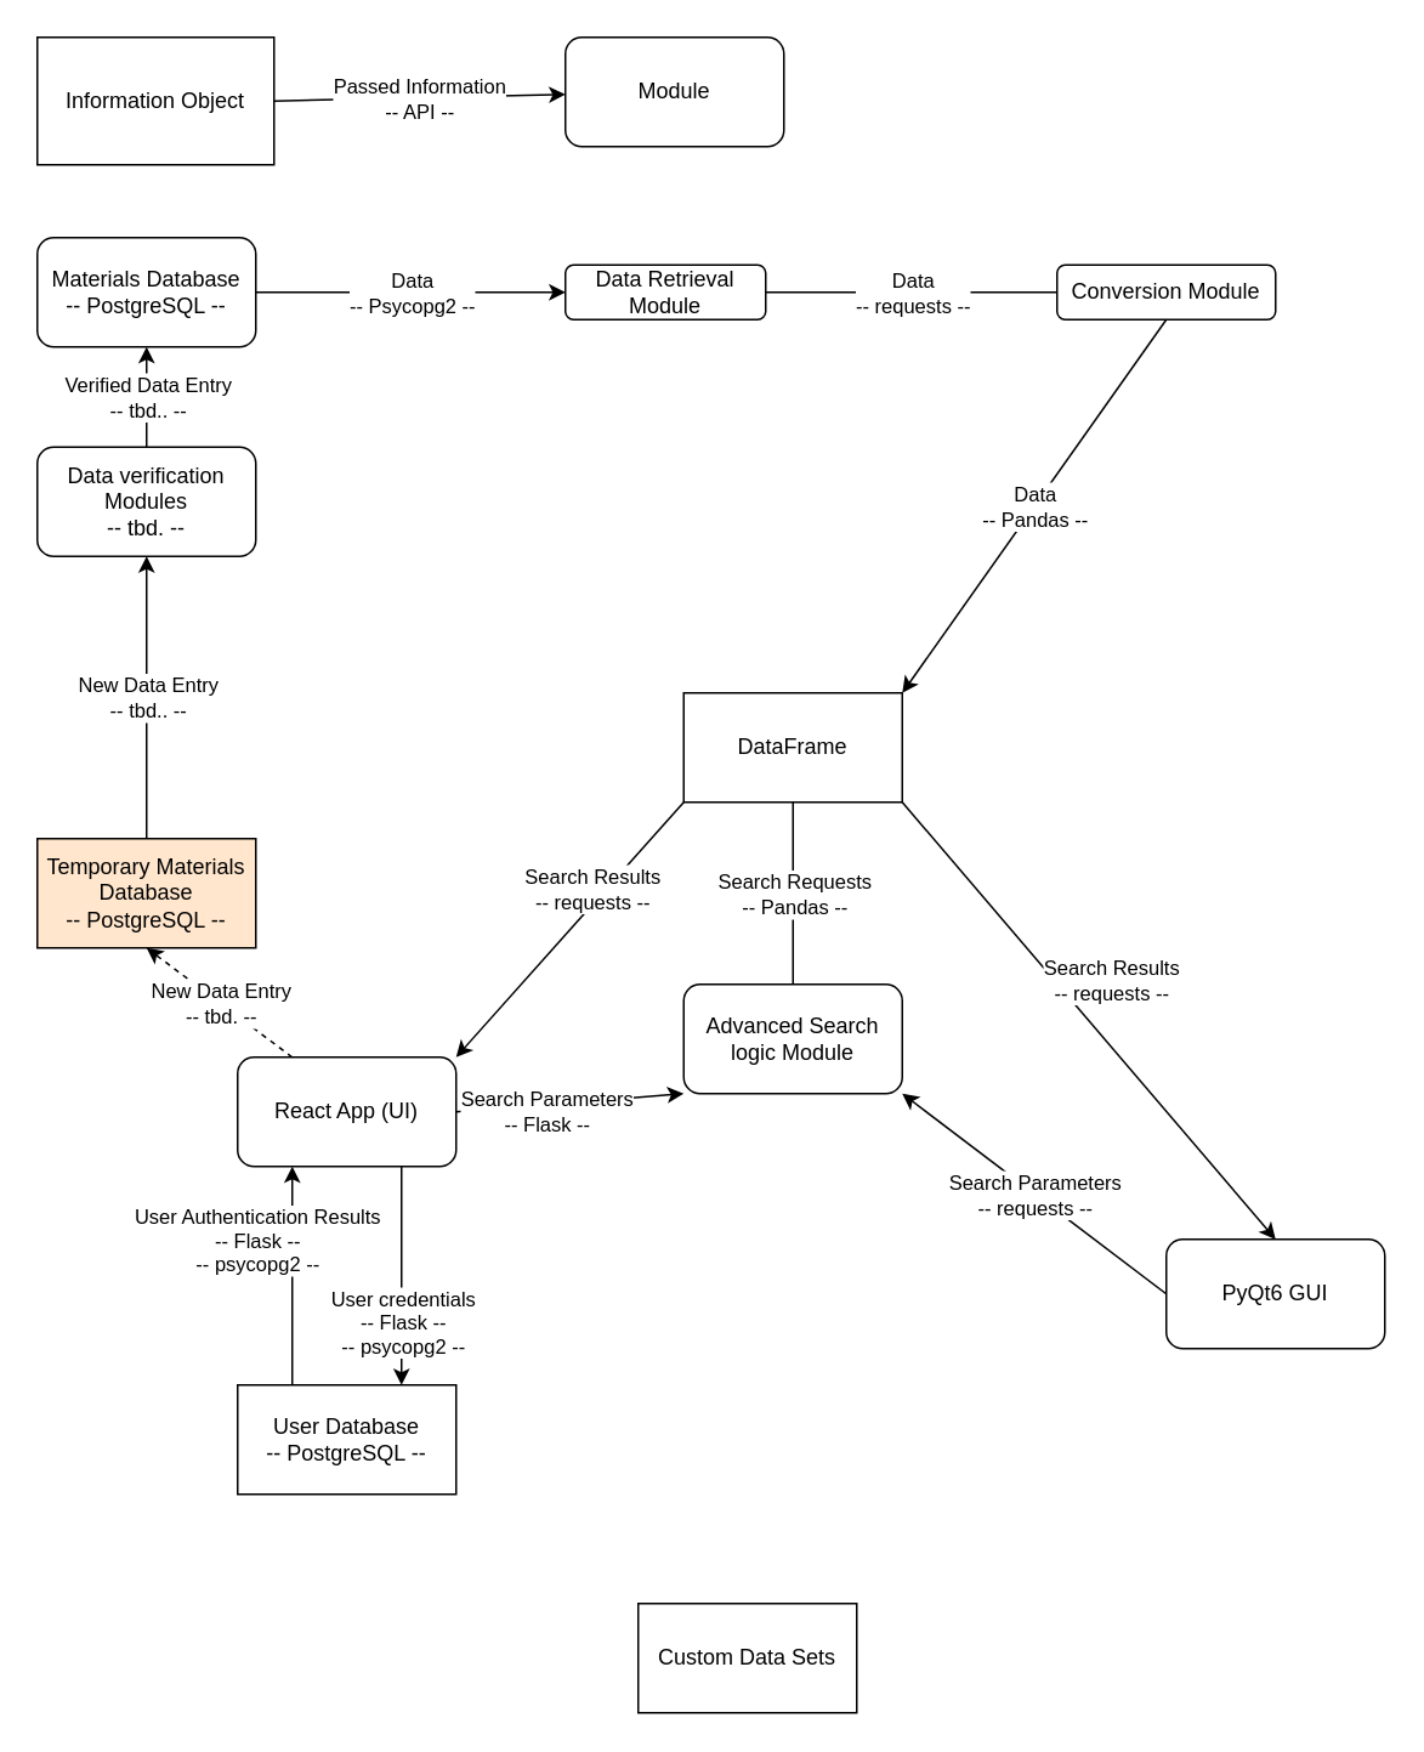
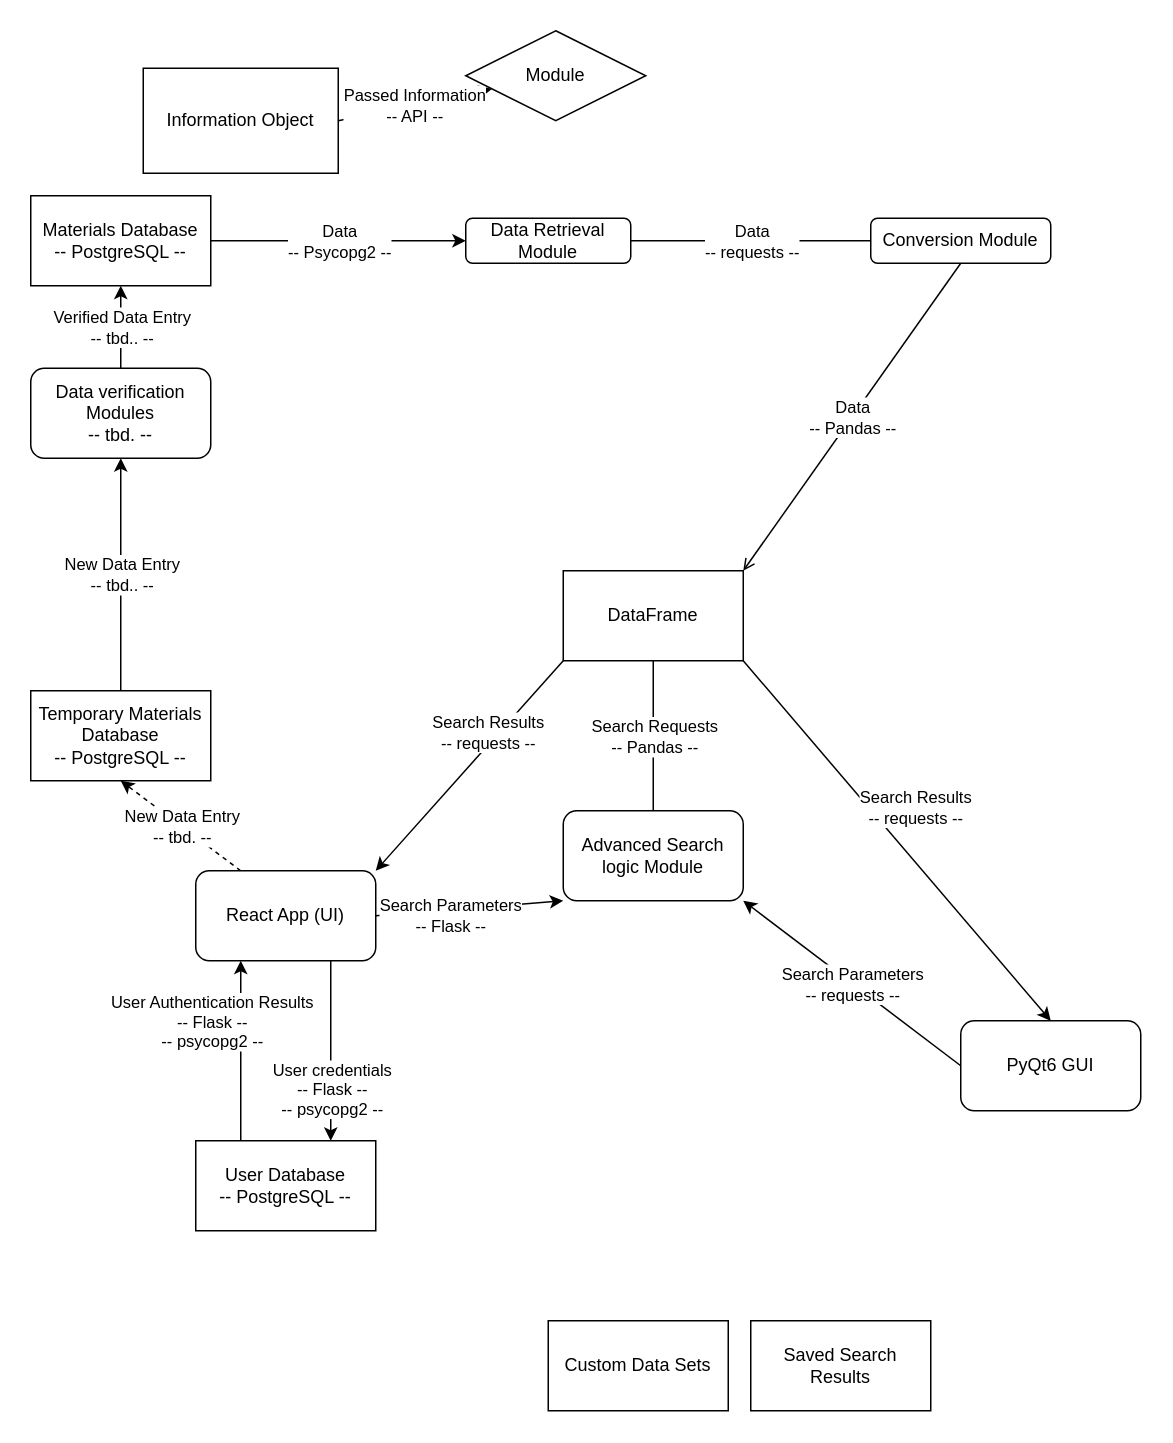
  <mxCell id="0" />
  <mxCell id="1" parent="0" />
  <mxCell id="2" value="Data Retrieval Module" style="rounded=1;whiteSpace=wrap;html=1;" vertex="1" parent="1"><mxGeometry x="310" y="145" width="110" height="30" as="geometry" /></mxCell>
  <mxCell id="3" value="Conversion Module" style="rounded=1;whiteSpace=wrap;html=1;" vertex="1" parent="1"><mxGeometry x="580" y="145" width="120" height="30" as="geometry" /></mxCell>
- <mxCell id="4" value="Materials Database&lt;br&gt;-- PostgreSQL --" style="whiteSpace=wrap;html=1;rounded=1;" vertex="1" parent="1"><mxGeometry x="20" y="130" width="120" height="60" as="geometry" /></mxCell>
+ <mxCell id="4" value="Materials Database&lt;br&gt;-- PostgreSQL --" style="rounded=0;whiteSpace=wrap;html=1;" vertex="1" parent="1"><mxGeometry x="20" y="130" width="120" height="60" as="geometry" /></mxCell>
  <mxCell id="5" value="DataFrame" style="rounded=0;whiteSpace=wrap;html=1;" vertex="1" parent="1"><mxGeometry x="375" y="380" width="120" height="60" as="geometry" /></mxCell>
  <mxCell id="6" value="Advanced Search logic Module" style="rounded=1;whiteSpace=wrap;html=1;" vertex="1" parent="1"><mxGeometry x="375" y="540" width="120" height="60" as="geometry" /></mxCell>
  <mxCell id="7" value="React App (UI)" style="rounded=1;whiteSpace=wrap;html=1;" vertex="1" parent="1"><mxGeometry x="130" y="580" width="120" height="60" as="geometry" /></mxCell>
  <mxCell id="8" value="PyQt6 GUI" style="rounded=1;whiteSpace=wrap;html=1;" vertex="1" parent="1"><mxGeometry x="640" y="680" width="120" height="60" as="geometry" /></mxCell>
  <mxCell id="9" value="" style="endArrow=classic;html=1;rounded=0;exitX=1;exitY=0.5;exitDx=0;exitDy=0;entryX=0;entryY=0.5;entryDx=0;entryDy=0;" edge="1" parent="1" source="4" target="2"><mxGeometry relative="1" as="geometry"><mxPoint x="191" as="sourcePoint" y="160" /><mxPoint x="261" as="targetPoint" y="160" /></mxGeometry></mxCell>
  <mxCell id="10" value="Data&lt;br&gt;-- Psycopg2 --" style="edgeLabel;resizable=0;html=1;align=center;verticalAlign=middle;" connectable="0" vertex="1" parent="9"><mxGeometry relative="1" as="geometry" /></mxCell>
  <mxCell id="11" value="" style="endArrow=none;html=1;rounded=0;exitX=1;exitY=0.5;exitDx=0;exitDy=0;entryX=0;entryY=0.5;entryDx=0;entryDy=0;" edge="1" parent="1" source="2" target="3"><mxGeometry relative="1" as="geometry"><mxPoint x="240" y="220" as="sourcePoint" /><mxPoint x="340" y="220" as="targetPoint" /></mxGeometry></mxCell>
  <mxCell id="12" value="Data&lt;br&gt;-- requests --" style="edgeLabel;resizable=0;html=1;align=center;verticalAlign=middle;" connectable="0" vertex="1" parent="11"><mxGeometry relative="1" as="geometry"><mxPoint as="offset" /></mxGeometry></mxCell>
- <mxCell id="13" value="" style="endArrow=classic;html=1;rounded=0;exitX=0.5;exitY=1;exitDx=0;exitDy=0;entryX=1;entryY=0;entryDx=0;entryDy=0;" edge="1" parent="1" source="3" target="5"><mxGeometry relative="1" as="geometry"><mxPoint x="250" y="380" as="sourcePoint" /><mxPoint x="350" y="380" as="targetPoint" /></mxGeometry></mxCell>
+ <mxCell id="13" value="" style="endArrow=open;html=1;rounded=0;exitX=0.5;exitY=1;exitDx=0;exitDy=0;entryX=1;entryY=0;entryDx=0;entryDy=0;" edge="1" parent="1" source="3" target="5"><mxGeometry relative="1" as="geometry"><mxPoint x="250" y="380" as="sourcePoint" /><mxPoint x="350" y="380" as="targetPoint" /></mxGeometry></mxCell>
  <mxCell id="14" value="Data&lt;br&gt;-- Pandas --" style="edgeLabel;resizable=0;html=1;align=center;verticalAlign=middle;" connectable="0" vertex="1" parent="13"><mxGeometry relative="1" as="geometry" /></mxCell>
  <mxCell id="15" value="" style="endArrow=none;html=1;rounded=0;exitX=0.5;exitY=0;exitDx=0;exitDy=0;entryX=0.5;entryY=1;entryDx=0;entryDy=0;" edge="1" parent="1" source="6" target="5"><mxGeometry relative="1" as="geometry"><mxPoint x="687" y="390" as="sourcePoint" /><mxPoint x="787" y="390" as="targetPoint" /></mxGeometry></mxCell>
  <mxCell id="16" value="Search Requests&lt;br&gt;-- Pandas --" style="edgeLabel;resizable=0;html=1;align=center;verticalAlign=middle;" connectable="0" vertex="1" parent="15"><mxGeometry relative="1" as="geometry" /></mxCell>
  <mxCell id="17" value="" style="endArrow=classic;html=1;rounded=0;exitX=1;exitY=0.5;exitDx=0;exitDy=0;" edge="1" parent="1" source="19" target="20"><mxGeometry relative="1" as="geometry"><mxPoint x="120" y="40" as="sourcePoint" /><mxPoint x="330" y="40" as="targetPoint" /></mxGeometry></mxCell>
  <mxCell id="18" value="Passed Information&lt;br&gt;-- API --" style="edgeLabel;resizable=0;html=1;align=center;verticalAlign=middle;" connectable="0" vertex="1" parent="17"><mxGeometry relative="1" as="geometry" /></mxCell>
- <mxCell id="19" value="Information Object" style="rounded=0;whiteSpace=wrap;html=1;" vertex="1" parent="1"><mxGeometry x="20" y="20" width="130" height="70" as="geometry" /></mxCell>
- <mxCell id="20" value="Module" style="rounded=1;whiteSpace=wrap;html=1;" vertex="1" parent="1"><mxGeometry x="310" y="20" width="120" height="60" as="geometry" /></mxCell>
+ <mxCell id="19" value="Information Object" style="rounded=0;whiteSpace=wrap;html=1;" vertex="1" parent="1"><mxGeometry x="95" y="45" width="130" height="70" as="geometry" /></mxCell>
+ <mxCell id="20" value="Module" style="rhombus;whiteSpace=wrap;html=1;" vertex="1" parent="1"><mxGeometry x="310" y="20" width="120" height="60" as="geometry" /></mxCell>
  <mxCell id="21" value="" style="endArrow=classic;html=1;rounded=0;exitX=0;exitY=0.5;exitDx=0;exitDy=0;entryX=1;entryY=1;entryDx=0;entryDy=0;" edge="1" parent="1" source="8" target="6"><mxGeometry relative="1" as="geometry"><mxPoint x="787" y="450" as="sourcePoint" /><mxPoint x="887" y="450" as="targetPoint" /></mxGeometry></mxCell>
  <mxCell id="22" value="Search Parameters&lt;br&gt;-- requests --" style="edgeLabel;resizable=0;html=1;align=center;verticalAlign=middle;" connectable="0" vertex="1" parent="21"><mxGeometry relative="1" as="geometry" /></mxCell>
  <mxCell id="23" value="" style="endArrow=classic;html=1;rounded=0;exitX=1;exitY=1;exitDx=0;exitDy=0;" edge="1" parent="1" source="5"><mxGeometry relative="1" as="geometry"><mxPoint x="600" y="450" as="sourcePoint" /><mxPoint x="700" y="680" as="targetPoint" /></mxGeometry></mxCell>
  <mxCell id="24" value="Search Results&lt;br&gt;-- requests --" style="edgeLabel;resizable=0;html=1;align=center;verticalAlign=middle;" connectable="0" vertex="1" parent="23"><mxGeometry relative="1" as="geometry"><mxPoint x="12" y="-23" as="offset" /></mxGeometry></mxCell>
  <mxCell id="25" value="" style="endArrow=classic;html=1;rounded=0;entryX=0.75;entryY=0;entryDx=0;entryDy=0;" edge="1" parent="1" target="27"><mxGeometry x="-0.003" relative="1" as="geometry"><mxPoint x="220" y="640" as="sourcePoint" /><mxPoint x="-30" y="710" as="targetPoint" /><Array as="points" /><mxPoint as="offset" /></mxGeometry></mxCell>
  <mxCell id="26" value="User credentials&lt;br&gt;-- Flask --&lt;br&gt;-- psycopg2 --" style="edgeLabel;resizable=0;html=1;align=center;verticalAlign=middle;" connectable="0" vertex="1" parent="25"><mxGeometry relative="1" as="geometry"><mxPoint y="25" as="offset" /></mxGeometry></mxCell>
  <mxCell id="27" value="User Database&lt;br&gt;-- PostgreSQL --" style="rounded=0;whiteSpace=wrap;html=1;" vertex="1" parent="1"><mxGeometry x="130" y="760" width="120" height="60" as="geometry" /></mxCell>
  <mxCell id="28" value="" style="endArrow=classic;html=1;rounded=0;exitX=1;exitY=0.5;exitDx=0;exitDy=0;entryX=0;entryY=1;entryDx=0;entryDy=0;" edge="1" parent="1" source="7" target="6"><mxGeometry x="-0.003" relative="1" as="geometry"><mxPoint x="520" y="680" as="sourcePoint" /><mxPoint x="520" y="500" as="targetPoint" /><Array as="points" /><mxPoint as="offset" /></mxGeometry></mxCell>
  <mxCell id="29" value="Search Parameters&lt;br&gt;-- Flask --" style="edgeLabel;resizable=0;html=1;align=center;verticalAlign=middle;" connectable="0" vertex="1" parent="28"><mxGeometry relative="1" as="geometry"><mxPoint x="-13" y="5" as="offset" /></mxGeometry></mxCell>
  <mxCell id="30" value="" style="endArrow=classic;html=1;rounded=0;" edge="1" parent="1"><mxGeometry x="-0.003" relative="1" as="geometry"><mxPoint x="160" y="760" as="sourcePoint" /><mxPoint x="160" y="640" as="targetPoint" /><Array as="points" /><mxPoint as="offset" /></mxGeometry></mxCell>
  <mxCell id="31" value="User Authentication Results&lt;br&gt;-- Flask --&lt;br&gt;-- psycopg2 --" style="edgeLabel;resizable=0;html=1;align=center;verticalAlign=middle;" connectable="0" vertex="1" parent="30"><mxGeometry relative="1" as="geometry"><mxPoint x="-20" y="-20" as="offset" /></mxGeometry></mxCell>
  <mxCell id="32" value="" style="endArrow=classic;html=1;rounded=0;exitX=0;exitY=1;exitDx=0;exitDy=0;entryX=1;entryY=0;entryDx=0;entryDy=0;" edge="1" parent="1" source="5" target="7"><mxGeometry relative="1" as="geometry"><mxPoint x="640" y="660" as="sourcePoint" /><mxPoint x="640" y="980" as="targetPoint" /></mxGeometry></mxCell>
  <mxCell id="33" value="Search Results&lt;br&gt;-- requests --" style="edgeLabel;resizable=0;html=1;align=center;verticalAlign=middle;" connectable="0" vertex="1" parent="32"><mxGeometry relative="1" as="geometry"><mxPoint x="12" y="-23" as="offset" /></mxGeometry></mxCell>
  <mxCell id="34" value="" style="endArrow=classic;html=1;rounded=0;exitX=0.25;exitY=0;exitDx=0;exitDy=0;entryX=0.5;entryY=1;entryDx=0;entryDy=0;dashed=1;" edge="1" parent="1" source="7" target="36"><mxGeometry relative="1" as="geometry"><mxPoint x="50" y="500" as="sourcePoint" /><mxPoint x="80" y="530" as="targetPoint" /></mxGeometry></mxCell>
  <mxCell id="35" value="New Data Entry&lt;br&gt;-- tbd. --" style="edgeLabel;resizable=0;html=1;align=center;verticalAlign=middle;" connectable="0" vertex="1" parent="34"><mxGeometry relative="1" as="geometry" /></mxCell>
- <mxCell id="36" value="Temporary Materials Database&lt;br&gt;-- PostgreSQL --" style="rounded=0;whiteSpace=wrap;html=1;fillColor=#ffe6cc;" vertex="1" parent="1"><mxGeometry x="20" y="460" width="120" height="60" as="geometry" /></mxCell>
+ <mxCell id="36" value="Temporary Materials Database&lt;br&gt;-- PostgreSQL --" style="rounded=0;whiteSpace=wrap;html=1;" vertex="1" parent="1"><mxGeometry x="20" y="460" width="120" height="60" as="geometry" /></mxCell>
  <mxCell id="37" value="Data verification&lt;br&gt;Modules&lt;br&gt;-- tbd. --" style="rounded=1;whiteSpace=wrap;html=1;" vertex="1" parent="1"><mxGeometry x="20" y="245" width="120" height="60" as="geometry" /></mxCell>
  <mxCell id="38" value="" style="endArrow=classic;html=1;rounded=0;exitX=0.5;exitY=0;exitDx=0;exitDy=0;entryX=0.5;entryY=1;entryDx=0;entryDy=0;" edge="1" parent="1" source="36" target="37"><mxGeometry relative="1" as="geometry"><mxPoint x="520" y="550" as="sourcePoint" /><mxPoint x="620" y="550" as="targetPoint" /></mxGeometry></mxCell>
  <mxCell id="39" value="New Data Entry&lt;br&gt;-- tbd.. --" style="edgeLabel;resizable=0;html=1;align=center;verticalAlign=middle;" connectable="0" vertex="1" parent="38"><mxGeometry relative="1" as="geometry" /></mxCell>
  <mxCell id="40" value="" style="endArrow=classic;html=1;rounded=0;exitX=0.5;exitY=0;exitDx=0;exitDy=0;entryX=0.5;entryY=1;entryDx=0;entryDy=0;" edge="1" parent="1" source="37" target="4"><mxGeometry relative="1" as="geometry"><mxPoint x="90" y="470" as="sourcePoint" /><mxPoint x="90" y="370" as="targetPoint" /></mxGeometry></mxCell>
  <mxCell id="41" value="Verified Data Entry&lt;br&gt;-- tbd.. --" style="edgeLabel;resizable=0;html=1;align=center;verticalAlign=middle;" connectable="0" vertex="1" parent="40"><mxGeometry relative="1" as="geometry" /></mxCell>
- <mxCell id="43" value="Custom Data Sets" style="rounded=0;whiteSpace=wrap;html=1;" vertex="1" parent="1"><mxGeometry x="350" y="880" width="120" height="60" as="geometry" /></mxCell>
+ <mxCell id="42" value="Saved Search Results" style="rounded=0;whiteSpace=wrap;html=1;" vertex="1" parent="1"><mxGeometry x="500" y="880" width="120" height="60" as="geometry" /></mxCell>
+ <mxCell id="43" value="Custom Data Sets" style="rounded=0;whiteSpace=wrap;html=1;" vertex="1" parent="1"><mxGeometry x="365" y="880" width="120" height="60" as="geometry" /></mxCell>
